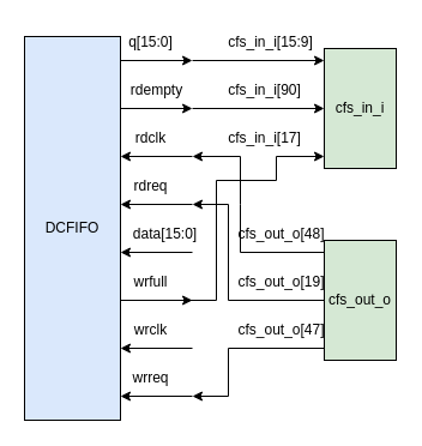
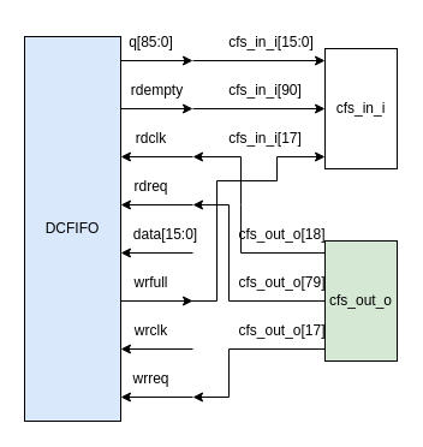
  <mxCell id="0" />
  <mxCell id="1" parent="0" />
  <mxCell id="2" value="DCFIFO" style="rounded=0;whiteSpace=wrap;html=1;fillColor=#dae8fc;" vertex="1" parent="1"><mxGeometry x="20" y="30" width="80" height="320" as="geometry" /></mxCell>
  <mxCell id="3" value="" style="endArrow=classic;html=1;rounded=0;" edge="1" parent="1"><mxGeometry width="50" height="50" relative="1" as="geometry"><mxPoint x="100" y="50" as="sourcePoint" /><mxPoint x="160" y="50" as="targetPoint" /></mxGeometry></mxCell>
- <mxCell id="4" value="q[15:0]" style="text;html=1;align=center;verticalAlign=middle;resizable=0;points=[];autosize=1;strokeColor=none;fillColor=none;" vertex="1" parent="1"><mxGeometry x="95" y="20" width="60" height="30" as="geometry" /></mxCell>
+ <mxCell id="4" value="q[85:0]" style="text;html=1;align=center;verticalAlign=middle;resizable=0;points=[];autosize=1;strokeColor=none;fillColor=none;" vertex="1" parent="1"><mxGeometry x="95" y="20" width="60" height="30" as="geometry" /></mxCell>
  <mxCell id="5" value="" style="endArrow=classic;html=1;rounded=0;" edge="1" parent="1"><mxGeometry width="50" height="50" relative="1" as="geometry"><mxPoint x="100" y="90" as="sourcePoint" /><mxPoint x="160" y="90" as="targetPoint" /></mxGeometry></mxCell>
  <mxCell id="6" value="rdempty" style="text;html=1;align=center;verticalAlign=middle;resizable=0;points=[];autosize=1;strokeColor=none;fillColor=none;" vertex="1" parent="1"><mxGeometry x="95" y="60" width="70" height="30" as="geometry" /></mxCell>
  <mxCell id="7" value="" style="endArrow=classic;html=1;rounded=0;" edge="1" parent="1"><mxGeometry width="50" height="50" relative="1" as="geometry"><mxPoint x="160" y="130" as="sourcePoint" /><mxPoint x="100" y="130" as="targetPoint" /></mxGeometry></mxCell>
  <mxCell id="8" value="rdclk" style="text;html=1;align=center;verticalAlign=middle;resizable=0;points=[];autosize=1;strokeColor=none;fillColor=none;" vertex="1" parent="1"><mxGeometry x="100" y="100" width="50" height="30" as="geometry" /></mxCell>
  <mxCell id="9" value="" style="endArrow=classic;html=1;rounded=0;" edge="1" parent="1"><mxGeometry width="50" height="50" relative="1" as="geometry"><mxPoint x="160" y="170" as="sourcePoint" /><mxPoint x="100" y="170" as="targetPoint" /></mxGeometry></mxCell>
  <mxCell id="10" value="rdreq" style="text;html=1;align=center;verticalAlign=middle;resizable=0;points=[];autosize=1;strokeColor=none;fillColor=none;" vertex="1" parent="1"><mxGeometry x="100" y="140" width="50" height="30" as="geometry" /></mxCell>
  <mxCell id="11" value="" style="endArrow=classic;html=1;rounded=0;" edge="1" parent="1"><mxGeometry width="50" height="50" relative="1" as="geometry"><mxPoint x="160" y="210" as="sourcePoint" /><mxPoint x="100" y="210" as="targetPoint" /></mxGeometry></mxCell>
  <mxCell id="12" value="data[15:0]" style="text;html=1;align=center;verticalAlign=middle;resizable=0;points=[];autosize=1;strokeColor=none;fillColor=none;" vertex="1" parent="1"><mxGeometry x="97" y="180" width="80" height="30" as="geometry" /></mxCell>
  <mxCell id="13" value="" style="endArrow=classic;html=1;rounded=0;" edge="1" parent="1"><mxGeometry width="50" height="50" relative="1" as="geometry"><mxPoint x="100" y="250" as="sourcePoint" /><mxPoint x="160" y="250" as="targetPoint" /></mxGeometry></mxCell>
  <mxCell id="14" value="wrfull" style="text;html=1;align=center;verticalAlign=middle;resizable=0;points=[];autosize=1;strokeColor=none;fillColor=none;" vertex="1" parent="1"><mxGeometry x="100" y="220" width="50" height="30" as="geometry" /></mxCell>
  <mxCell id="15" value="" style="endArrow=classic;html=1;rounded=0;" edge="1" parent="1"><mxGeometry width="50" height="50" relative="1" as="geometry"><mxPoint x="160" y="290" as="sourcePoint" /><mxPoint x="100" y="290" as="targetPoint" /></mxGeometry></mxCell>
  <mxCell id="16" value="wrclk" style="text;html=1;align=center;verticalAlign=middle;resizable=0;points=[];autosize=1;strokeColor=none;fillColor=none;" vertex="1" parent="1"><mxGeometry x="100" y="260" width="50" height="30" as="geometry" /></mxCell>
  <mxCell id="17" value="" style="endArrow=classic;html=1;rounded=0;" edge="1" parent="1"><mxGeometry width="50" height="50" relative="1" as="geometry"><mxPoint x="160" y="330" as="sourcePoint" /><mxPoint x="100" y="330" as="targetPoint" /></mxGeometry></mxCell>
  <mxCell id="18" value="wrreq" style="text;html=1;align=center;verticalAlign=middle;resizable=0;points=[];autosize=1;strokeColor=none;fillColor=none;" vertex="1" parent="1"><mxGeometry x="100" y="300" width="50" height="30" as="geometry" /></mxCell>
- <mxCell id="19" value="cfs_in_i" style="rounded=0;whiteSpace=wrap;html=1;fillColor=#d5e8d4;" vertex="1" parent="1"><mxGeometry x="270" y="40" width="60" height="100" as="geometry" /></mxCell>
+ <mxCell id="19" value="cfs_in_i" style="rounded=0;whiteSpace=wrap;html=1;" vertex="1" parent="1"><mxGeometry x="270" y="40" width="60" height="100" as="geometry" /></mxCell>
  <mxCell id="20" value="" style="endArrow=classic;html=1;rounded=0;" edge="1" parent="1"><mxGeometry width="50" height="50" relative="1" as="geometry"><mxPoint x="160" y="50" as="sourcePoint" /><mxPoint x="270" y="50" as="targetPoint" /></mxGeometry></mxCell>
- <mxCell id="21" value="cfs_in_i[15:9]" style="text;html=1;align=center;verticalAlign=middle;resizable=0;points=[];autosize=1;strokeColor=none;fillColor=none;" vertex="1" parent="1"><mxGeometry x="180" y="20" width="90" height="30" as="geometry" /></mxCell>
+ <mxCell id="21" value="cfs_in_i[15:0]" style="text;html=1;align=center;verticalAlign=middle;resizable=0;points=[];autosize=1;strokeColor=none;fillColor=none;" vertex="1" parent="1"><mxGeometry x="180" y="20" width="90" height="30" as="geometry" /></mxCell>
  <mxCell id="22" value="" style="endArrow=classic;html=1;rounded=0;" edge="1" parent="1"><mxGeometry width="50" height="50" relative="1" as="geometry"><mxPoint x="160" y="90" as="sourcePoint" /><mxPoint x="270" y="90" as="targetPoint" /></mxGeometry></mxCell>
  <mxCell id="23" value="cfs_in_i[90]" style="text;html=1;align=center;verticalAlign=middle;resizable=0;points=[];autosize=1;strokeColor=none;fillColor=none;" vertex="1" parent="1"><mxGeometry x="180" y="60" width="80" height="30" as="geometry" /></mxCell>
  <mxCell id="24" value="" style="endArrow=classic;html=1;rounded=0;" edge="1" parent="1"><mxGeometry width="50" height="50" relative="1" as="geometry"><mxPoint x="130" y="250" as="sourcePoint" /><mxPoint x="270" y="130" as="targetPoint" /><Array as="points"><mxPoint x="180" y="250" /><mxPoint x="180" y="150" /><mxPoint x="230" y="150" /><mxPoint x="230" y="130" /></Array></mxGeometry></mxCell>
  <mxCell id="25" value="cfs_in_i[17]" style="text;html=1;align=center;verticalAlign=middle;resizable=0;points=[];autosize=1;strokeColor=none;fillColor=none;" vertex="1" parent="1"><mxGeometry x="180" y="100" width="80" height="30" as="geometry" /></mxCell>
  <mxCell id="26" value="cfs_out_o" style="rounded=0;whiteSpace=wrap;html=1;fillColor=#d5e8d4;" vertex="1" parent="1"><mxGeometry x="270" y="200" width="60" height="100" as="geometry" /></mxCell>
  <mxCell id="27" value="" style="endArrow=classic;html=1;rounded=0;" edge="1" parent="1"><mxGeometry width="50" height="50" relative="1" as="geometry"><mxPoint x="270" y="210" as="sourcePoint" /><mxPoint x="160" y="130" as="targetPoint" /><Array as="points"><mxPoint x="200" y="210" /><mxPoint x="200" y="170" /><mxPoint x="200" y="130" /></Array></mxGeometry></mxCell>
- <mxCell id="28" value="cfs_out_o[48]" style="text;html=1;align=center;verticalAlign=middle;resizable=0;points=[];autosize=1;strokeColor=none;fillColor=none;" vertex="1" parent="1"><mxGeometry x="184" y="180" width="100" height="30" as="geometry" /></mxCell>
+ <mxCell id="28" value="cfs_out_o[18]" style="text;html=1;align=center;verticalAlign=middle;resizable=0;points=[];autosize=1;strokeColor=none;fillColor=none;" vertex="1" parent="1"><mxGeometry x="184" y="180" width="100" height="30" as="geometry" /></mxCell>
  <mxCell id="29" value="" style="endArrow=classic;html=1;rounded=0;" edge="1" parent="1"><mxGeometry width="50" height="50" relative="1" as="geometry"><mxPoint x="270" y="250" as="sourcePoint" /><mxPoint x="160" y="170" as="targetPoint" /><Array as="points"><mxPoint x="190" y="250" /><mxPoint x="190" y="170" /></Array></mxGeometry></mxCell>
- <mxCell id="30" value="cfs_out_o[19]" style="text;html=1;align=center;verticalAlign=middle;resizable=0;points=[];autosize=1;strokeColor=none;fillColor=none;" vertex="1" parent="1"><mxGeometry x="184" y="220" width="100" height="30" as="geometry" /></mxCell>
+ <mxCell id="30" value="cfs_out_o[79]" style="text;html=1;align=center;verticalAlign=middle;resizable=0;points=[];autosize=1;strokeColor=none;fillColor=none;" vertex="1" parent="1"><mxGeometry x="184" y="220" width="100" height="30" as="geometry" /></mxCell>
  <mxCell id="31" value="" style="endArrow=classic;html=1;rounded=0;" edge="1" parent="1"><mxGeometry width="50" height="50" relative="1" as="geometry"><mxPoint x="270" y="290" as="sourcePoint" /><mxPoint x="160" y="330" as="targetPoint" /><Array as="points"><mxPoint x="190" y="290" /><mxPoint x="190" y="330" /></Array></mxGeometry></mxCell>
- <mxCell id="32" value="cfs_out_o[47]" style="text;html=1;align=center;verticalAlign=middle;resizable=0;points=[];autosize=1;strokeColor=none;fillColor=none;" vertex="1" parent="1"><mxGeometry x="184" y="260" width="100" height="30" as="geometry" /></mxCell>
+ <mxCell id="32" value="cfs_out_o[17]" style="text;html=1;align=center;verticalAlign=middle;resizable=0;points=[];autosize=1;strokeColor=none;fillColor=none;" vertex="1" parent="1"><mxGeometry x="184" y="260" width="100" height="30" as="geometry" /></mxCell>
